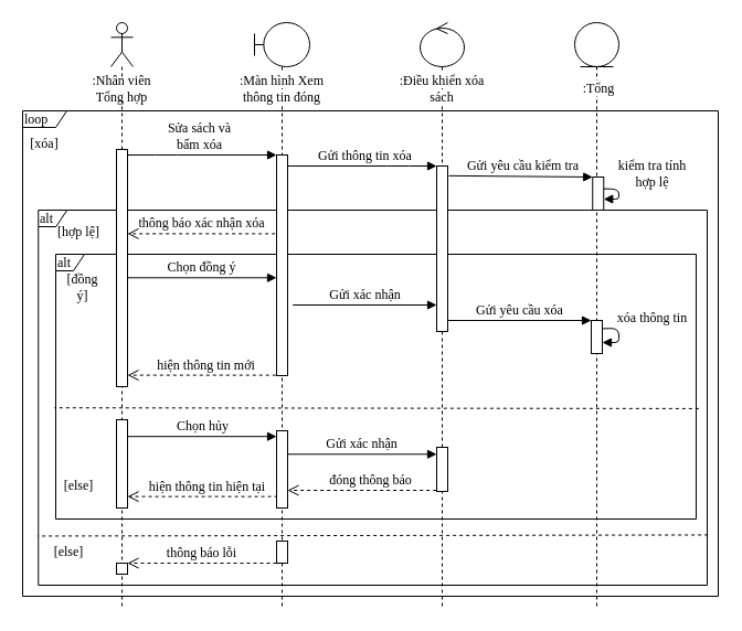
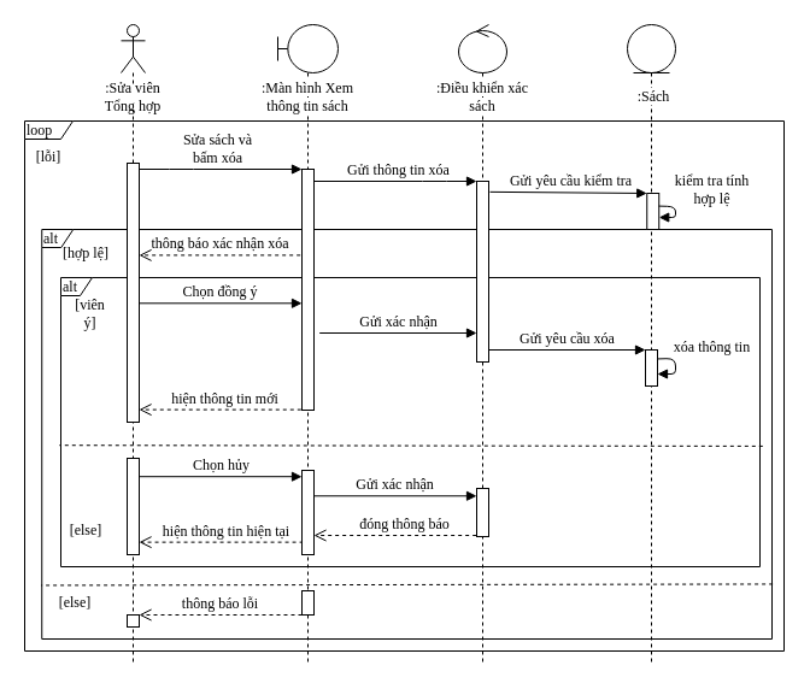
  <mxCell id="0" />
  <mxCell id="1" parent="0" />
  <mxCell id="2" value="loop" style="shape=umlFrame;whiteSpace=wrap;html=1;width=40;height=15;fontFamily=Times New Roman;fontSize=12;align=left;" parent="1" vertex="1"><mxGeometry x="20" y="100" width="630" height="440" as="geometry" /></mxCell>
  <mxCell id="3" value="alt" style="shape=umlFrame;whiteSpace=wrap;html=1;width=26;height=15;fontFamily=Times New Roman;fontSize=12;align=left;" parent="1" vertex="1"><mxGeometry x="34.25" y="190" width="605.75" height="340" as="geometry" /></mxCell>
  <mxCell id="4" value="alt" style="shape=umlFrame;whiteSpace=wrap;html=1;width=26;height=15;fontFamily=Times New Roman;fontSize=12;align=left;" parent="1" vertex="1"><mxGeometry x="50" y="230" width="580" height="240" as="geometry" /></mxCell>
  <mxCell id="5" value="" style="shape=umlLifeline;participant=umlActor;perimeter=lifelinePerimeter;whiteSpace=wrap;html=1;container=1;collapsible=0;recursiveResize=0;verticalAlign=top;spacingTop=36;labelBackgroundColor=#ffffff;outlineConnect=0;fontFamily=Times New Roman;fontSize=11;" parent="1" vertex="1"><mxGeometry x="100" y="20" width="20" height="530" as="geometry" /></mxCell>
  <mxCell id="6" value="" style="html=1;points=[];perimeter=orthogonalPerimeter;fontFamily=Times New Roman;fontSize=12;" parent="5" vertex="1"><mxGeometry x="5" y="115" width="10" height="215" as="geometry" /></mxCell>
  <mxCell id="7" value="" style="html=1;points=[];perimeter=orthogonalPerimeter;fontFamily=Times New Roman;fontSize=12;" parent="5" vertex="1"><mxGeometry x="5" y="490" width="10" height="10" as="geometry" /></mxCell>
  <mxCell id="8" value="" style="html=1;points=[];perimeter=orthogonalPerimeter;fontFamily=Times New Roman;fontSize=12;" parent="5" vertex="1"><mxGeometry x="5" y="360" width="10" height="80" as="geometry" /></mxCell>
  <mxCell id="9" value="" style="shape=umlLifeline;participant=umlControl;perimeter=lifelinePerimeter;whiteSpace=wrap;html=1;container=1;collapsible=0;recursiveResize=0;verticalAlign=top;spacingTop=36;labelBackgroundColor=#ffffff;outlineConnect=0;fontFamily=Times New Roman;fontSize=12;" parent="1" vertex="1"><mxGeometry x="380" y="20" width="40" height="530" as="geometry" /></mxCell>
  <mxCell id="10" value="" style="shape=umlLifeline;participant=umlEntity;perimeter=lifelinePerimeter;whiteSpace=wrap;html=1;container=1;collapsible=0;recursiveResize=0;verticalAlign=top;spacingTop=36;labelBackgroundColor=#ffffff;outlineConnect=0;fontFamily=Times New Roman;fontSize=12;" parent="1" vertex="1"><mxGeometry x="520" y="20" width="40" height="530" as="geometry" /></mxCell>
  <mxCell id="11" value="" style="html=1;points=[];perimeter=orthogonalPerimeter;fontFamily=Times New Roman;fontSize=12;" parent="10" vertex="1"><mxGeometry x="16.25" y="140" width="10" height="30" as="geometry" /></mxCell>
  <mxCell id="12" value="kiểm tra tính&lt;br&gt;hợp lệ" style="html=1;verticalAlign=bottom;endArrow=block;fontFamily=Times New Roman;fontSize=12;exitX=0.977;exitY=0.353;exitDx=0;exitDy=0;exitPerimeter=0;labelBackgroundColor=none;" parent="10" source="11" target="11" edge="1"><mxGeometry x="0.329" y="-31" width="80" relative="1" as="geometry"><mxPoint x="34.96" y="287.44" as="sourcePoint" /><mxPoint x="35" y="300" as="targetPoint" /><Array as="points"><mxPoint x="40" y="151" /><mxPoint x="40" y="160" /></Array><mxPoint x="31" y="25" as="offset" /></mxGeometry></mxCell>
- <mxCell id="13" value=":Nhân viên Tổng hợp" style="text;html=1;strokeColor=none;fillColor=#FFFFFF;align=center;verticalAlign=middle;whiteSpace=wrap;rounded=0;fontSize=12;fontFamily=Times New Roman;" parent="1" vertex="1"><mxGeometry x="75" y="70" width="70" height="20" as="geometry" /></mxCell>
+ <mxCell id="13" value=":Sửa viên Tổng hợp" style="text;html=1;strokeColor=none;fillColor=#FFFFFF;align=center;verticalAlign=middle;whiteSpace=wrap;rounded=0;fontSize=12;fontFamily=Times New Roman;" parent="1" vertex="1"><mxGeometry x="75" y="70" width="70" height="20" as="geometry" /></mxCell>
  <mxCell id="14" value="" style="shape=umlLifeline;participant=umlBoundary;perimeter=lifelinePerimeter;whiteSpace=wrap;html=1;container=1;collapsible=0;recursiveResize=0;verticalAlign=top;spacingTop=36;labelBackgroundColor=#ffffff;outlineConnect=0;fontFamily=Times New Roman;fontSize=12;" parent="1" vertex="1"><mxGeometry x="230" y="20" width="50" height="530" as="geometry" /></mxCell>
  <mxCell id="15" value="" style="html=1;points=[];perimeter=orthogonalPerimeter;fontFamily=Times New Roman;fontSize=12;" parent="14" vertex="1"><mxGeometry x="20" y="120" width="10" height="200" as="geometry" /></mxCell>
  <mxCell id="16" value="" style="html=1;points=[];perimeter=orthogonalPerimeter;fontFamily=Times New Roman;fontSize=12;" parent="14" vertex="1"><mxGeometry x="20" y="470" width="10" height="20" as="geometry" /></mxCell>
  <mxCell id="17" value="&lt;font style=&quot;font-size: 12px&quot;&gt;Sửa sách và&lt;br&gt;bấm xóa&lt;/font&gt;" style="html=1;verticalAlign=bottom;endArrow=block;fontFamily=Times New Roman;fontSize=12;" parent="1" source="6" target="15" edge="1"><mxGeometry x="-0.037" width="80" relative="1" as="geometry"><mxPoint x="130" y="130" as="sourcePoint" /><mxPoint x="220" y="150" as="targetPoint" /><Array as="points"><mxPoint x="150" y="140" /></Array><mxPoint as="offset" /></mxGeometry></mxCell>
  <mxCell id="18" value="Gửi thông tin xóa" style="html=1;verticalAlign=bottom;endArrow=block;fontFamily=Times New Roman;fontSize=12;" parent="1" source="15" target="19" edge="1"><mxGeometry x="0.032" width="80" relative="1" as="geometry"><mxPoint x="260" y="160" as="sourcePoint" /><mxPoint x="404.69" y="160" as="targetPoint" /><Array as="points"><mxPoint x="360" y="150" /></Array><mxPoint as="offset" /></mxGeometry></mxCell>
  <mxCell id="19" value="" style="html=1;points=[];perimeter=orthogonalPerimeter;fontFamily=Times New Roman;fontSize=12;" parent="1" vertex="1"><mxGeometry x="395" y="150" width="10" height="150" as="geometry" /></mxCell>
- <mxCell id="20" value="&lt;span style=&quot;background-color: rgb(255 , 255 , 255)&quot;&gt;:Màn hình Xem thông tin đóng&lt;/span&gt;" style="text;html=1;strokeColor=none;fillColor=none;align=center;verticalAlign=middle;whiteSpace=wrap;rounded=0;fontFamily=Times New Roman;fontSize=12;" parent="1" vertex="1"><mxGeometry x="215" y="70" width="80" height="20" as="geometry" /></mxCell>
- <mxCell id="21" value="&lt;span style=&quot;background-color: rgb(255 , 255 , 255)&quot;&gt;:Điều khiển xóa sách&lt;/span&gt;" style="text;html=1;strokeColor=none;fillColor=none;align=center;verticalAlign=middle;whiteSpace=wrap;rounded=0;fontFamily=Times New Roman;fontSize=12;" parent="1" vertex="1"><mxGeometry x="355" y="70" width="90" height="20" as="geometry" /></mxCell>
- <mxCell id="22" value="&lt;span style=&quot;background-color: rgb(255 , 255 , 255)&quot;&gt;:Tổng&lt;/span&gt;" style="text;html=1;strokeColor=none;fillColor=none;align=center;verticalAlign=middle;whiteSpace=wrap;rounded=0;fontFamily=Times New Roman;fontSize=12;" parent="1" vertex="1"><mxGeometry x="512.5" y="70" width="57.5" height="20" as="geometry" /></mxCell>
- <mxCell id="23" value="[xóa]" style="text;html=1;strokeColor=none;fillColor=none;align=center;verticalAlign=middle;whiteSpace=wrap;rounded=0;fontFamily=Times New Roman;fontSize=12;" parent="1" vertex="1"><mxGeometry x="30" y="120" width="20" height="20" as="geometry" /></mxCell>
+ <mxCell id="20" value="&lt;span style=&quot;background-color: rgb(255 , 255 , 255)&quot;&gt;:Màn hình Xem thông tin sách&lt;/span&gt;" style="text;html=1;strokeColor=none;fillColor=none;align=center;verticalAlign=middle;whiteSpace=wrap;rounded=0;fontFamily=Times New Roman;fontSize=12;" parent="1" vertex="1"><mxGeometry x="215" y="70" width="80" height="20" as="geometry" /></mxCell>
+ <mxCell id="21" value="&lt;span style=&quot;background-color: rgb(255 , 255 , 255)&quot;&gt;:Điều khiển xác sách&lt;/span&gt;" style="text;html=1;strokeColor=none;fillColor=none;align=center;verticalAlign=middle;whiteSpace=wrap;rounded=0;fontFamily=Times New Roman;fontSize=12;" parent="1" vertex="1"><mxGeometry x="355" y="70" width="90" height="20" as="geometry" /></mxCell>
+ <mxCell id="22" value="&lt;span style=&quot;background-color: rgb(255 , 255 , 255)&quot;&gt;:Sách&lt;/span&gt;" style="text;html=1;strokeColor=none;fillColor=none;align=center;verticalAlign=middle;whiteSpace=wrap;rounded=0;fontFamily=Times New Roman;fontSize=12;" parent="1" vertex="1"><mxGeometry x="512.5" y="70" width="57.5" height="20" as="geometry" /></mxCell>
+ <mxCell id="23" value="[lỗi]" style="text;html=1;strokeColor=none;fillColor=none;align=center;verticalAlign=middle;whiteSpace=wrap;rounded=0;fontFamily=Times New Roman;fontSize=12;" parent="1" vertex="1"><mxGeometry x="30" y="120" width="20" height="20" as="geometry" /></mxCell>
  <mxCell id="24" value="[hợp lệ]" style="text;html=1;strokeColor=none;fillColor=none;align=center;verticalAlign=middle;whiteSpace=wrap;rounded=0;fontFamily=Times New Roman;fontSize=12;" parent="1" vertex="1"><mxGeometry x="47.13" y="200" width="48.25" height="20" as="geometry" /></mxCell>
  <mxCell id="25" value="[else]" style="text;html=1;strokeColor=none;fillColor=none;align=center;verticalAlign=middle;whiteSpace=wrap;rounded=0;fontFamily=Times New Roman;fontSize=12;" parent="1" vertex="1"><mxGeometry x="50" y="490" width="24" height="20" as="geometry" /></mxCell>
  <mxCell id="26" value="thông báo xác nhận xóa" style="html=1;verticalAlign=bottom;endArrow=open;dashed=1;endSize=8;fontFamily=Times New Roman;fontSize=12;exitX=-0.133;exitY=0.357;exitDx=0;exitDy=0;exitPerimeter=0;" parent="1" source="15" target="6" edge="1"><mxGeometry relative="1" as="geometry"><mxPoint x="251" y="209.58" as="sourcePoint" /><mxPoint x="115" y="209.58" as="targetPoint" /></mxGeometry></mxCell>
  <mxCell id="27" value="thông báo lỗi" style="html=1;verticalAlign=bottom;endArrow=open;dashed=1;endSize=8;fontFamily=Times New Roman;fontSize=12;" parent="1" source="16" target="7" edge="1"><mxGeometry relative="1" as="geometry"><mxPoint x="250.41" y="655.53" as="sourcePoint" /><mxPoint x="115" y="630" as="targetPoint" /></mxGeometry></mxCell>
- <mxCell id="28" value="[đồng ý]" style="text;html=1;strokeColor=none;fillColor=none;align=center;verticalAlign=middle;whiteSpace=wrap;rounded=0;fontFamily=Times New Roman;fontSize=12;" parent="1" vertex="1"><mxGeometry x="59.25" y="250" width="30.75" height="20" as="geometry" /></mxCell>
+ <mxCell id="28" value="[viên ý]" style="text;html=1;strokeColor=none;fillColor=none;align=center;verticalAlign=middle;whiteSpace=wrap;rounded=0;fontFamily=Times New Roman;fontSize=12;" parent="1" vertex="1"><mxGeometry x="59.25" y="250" width="30.75" height="20" as="geometry" /></mxCell>
  <mxCell id="29" value="[else]" style="text;html=1;strokeColor=none;fillColor=none;align=center;verticalAlign=middle;whiteSpace=wrap;rounded=0;fontFamily=Times New Roman;fontSize=12;" parent="1" vertex="1"><mxGeometry x="59.25" y="430" width="24" height="20" as="geometry" /></mxCell>
  <mxCell id="30" value="Chọn đồng ý" style="html=1;verticalAlign=bottom;endArrow=block;fontFamily=Times New Roman;fontSize=12;exitX=1.033;exitY=0.541;exitDx=0;exitDy=0;exitPerimeter=0;" parent="1" source="6" target="15" edge="1"><mxGeometry width="80" relative="1" as="geometry"><mxPoint x="105" y="266" as="sourcePoint" /><mxPoint x="240" y="266.34" as="targetPoint" /><Array as="points" /></mxGeometry></mxCell>
  <mxCell id="31" value="Gửi xác nhận" style="html=1;verticalAlign=bottom;endArrow=block;fontFamily=Times New Roman;fontSize=12;exitX=1.467;exitY=0.68;exitDx=0;exitDy=0;exitPerimeter=0;" parent="1" source="15" target="19" edge="1"><mxGeometry x="0.005" width="80" relative="1" as="geometry"><mxPoint x="260" y="256" as="sourcePoint" /><mxPoint x="385" y="280.08" as="targetPoint" /><Array as="points" /><mxPoint as="offset" /></mxGeometry></mxCell>
  <mxCell id="32" value="Chọn hủy" style="html=1;verticalAlign=bottom;endArrow=block;fontFamily=Times New Roman;fontSize=12;exitX=0.952;exitY=0.19;exitDx=0;exitDy=0;exitPerimeter=0;" parent="1" source="8" target="42" edge="1"><mxGeometry width="80" relative="1" as="geometry"><mxPoint x="105" y="390" as="sourcePoint" /><mxPoint x="230" y="444.76" as="targetPoint" /><Array as="points" /></mxGeometry></mxCell>
  <mxCell id="33" value="xóa thông tin" style="html=1;verticalAlign=bottom;endArrow=block;fontFamily=Times New Roman;fontSize=12;exitX=0.996;exitY=0.248;exitDx=0;exitDy=0;exitPerimeter=0;" parent="1" source="39" target="39" edge="1"><mxGeometry x="-0.301" y="-30" width="80" relative="1" as="geometry"><mxPoint x="524.87" y="297.85" as="sourcePoint" /><mxPoint x="524.87" y="310.85" as="targetPoint" /><Array as="points"><mxPoint x="560" y="297" /><mxPoint x="560" y="310" /></Array><mxPoint x="60" as="offset" /></mxGeometry></mxCell>
  <mxCell id="34" value="Gửi yêu cầu xóa" style="html=1;verticalAlign=bottom;endArrow=block;fontFamily=Times New Roman;fontSize=12;" parent="1" source="19" target="39" edge="1"><mxGeometry x="0.005" width="80" relative="1" as="geometry"><mxPoint x="394.7" y="290.4" as="sourcePoint" /><mxPoint x="515" y="290.4" as="targetPoint" /><Array as="points" /><mxPoint as="offset" /></mxGeometry></mxCell>
  <mxCell id="35" value="hiện thông tin mới" style="html=1;verticalAlign=bottom;endArrow=open;dashed=1;endSize=8;fontFamily=Times New Roman;fontSize=12;exitX=-0.071;exitY=0.998;exitDx=0;exitDy=0;exitPerimeter=0;" parent="1" source="15" target="6" edge="1"><mxGeometry x="-0.063" relative="1" as="geometry"><mxPoint x="239.46" y="345.44" as="sourcePoint" /><mxPoint x="105" y="345.44" as="targetPoint" /><mxPoint as="offset" /></mxGeometry></mxCell>
  <mxCell id="36" value="Gửi xác nhận" style="html=1;verticalAlign=bottom;endArrow=block;fontFamily=Times New Roman;fontSize=12;exitX=1.013;exitY=0.304;exitDx=0;exitDy=0;exitPerimeter=0;" parent="1" source="42" target="43" edge="1"><mxGeometry width="80" relative="1" as="geometry"><mxPoint x="250" y="400" as="sourcePoint" /><mxPoint x="385" y="400" as="targetPoint" /><Array as="points" /></mxGeometry></mxCell>
  <mxCell id="37" value="đóng thông báo" style="html=1;verticalAlign=bottom;endArrow=open;dashed=1;endSize=8;fontFamily=Times New Roman;fontSize=12;exitX=0.567;exitY=0.975;exitDx=0;exitDy=0;exitPerimeter=0;" parent="1" source="43" target="42" edge="1"><mxGeometry x="-0.063" relative="1" as="geometry"><mxPoint x="396" y="484" as="sourcePoint" /><mxPoint x="241.43" y="430" as="targetPoint" /><mxPoint as="offset" /></mxGeometry></mxCell>
  <mxCell id="38" value="hiện thông tin hiện tại" style="html=1;verticalAlign=bottom;endArrow=open;dashed=1;endSize=8;fontFamily=Times New Roman;fontSize=12;exitX=0.107;exitY=0.852;exitDx=0;exitDy=0;exitPerimeter=0;" parent="1" source="42" target="8" edge="1"><mxGeometry x="-0.063" relative="1" as="geometry"><mxPoint x="234.46" y="440" as="sourcePoint" /><mxPoint x="100" y="440" as="targetPoint" /><mxPoint as="offset" /></mxGeometry></mxCell>
  <mxCell id="39" value="" style="html=1;points=[];perimeter=orthogonalPerimeter;fontFamily=Times New Roman;fontSize=12;" parent="1" vertex="1"><mxGeometry x="535" y="290" width="10" height="30" as="geometry" /></mxCell>
  <mxCell id="40" value="" style="endArrow=none;dashed=1;html=1;fontFamily=Times New Roman;fontSize=12;exitX=1.001;exitY=0.866;exitDx=0;exitDy=0;exitPerimeter=0;entryX=-0.001;entryY=0.869;entryDx=0;entryDy=0;entryPerimeter=0;" parent="1" source="3" target="3" edge="1"><mxGeometry width="50" height="50" relative="1" as="geometry"><mxPoint x="724.97" y="600" as="sourcePoint" /><mxPoint x="10" y="600" as="targetPoint" /><Array as="points" /></mxGeometry></mxCell>
  <mxCell id="41" value="Gửi yêu cầu kiểm tra" style="html=1;verticalAlign=bottom;endArrow=block;fontFamily=Times New Roman;fontSize=12;exitX=1.102;exitY=0.059;exitDx=0;exitDy=0;exitPerimeter=0;" parent="1" source="19" target="11" edge="1"><mxGeometry x="0.032" width="80" relative="1" as="geometry"><mxPoint x="405" y="170" as="sourcePoint" /><mxPoint x="540" y="170" as="targetPoint" /><Array as="points" /><mxPoint as="offset" /></mxGeometry></mxCell>
  <mxCell id="42" value="" style="html=1;points=[];perimeter=orthogonalPerimeter;fontFamily=Times New Roman;fontSize=12;" parent="1" vertex="1"><mxGeometry x="250" y="390" width="10" height="70" as="geometry" /></mxCell>
  <mxCell id="43" value="" style="html=1;points=[];perimeter=orthogonalPerimeter;fontFamily=Times New Roman;fontSize=12;" parent="1" vertex="1"><mxGeometry x="395" y="405" width="10" height="40" as="geometry" /></mxCell>
  <mxCell id="44" value="" style="endArrow=none;dashed=1;html=1;fontFamily=Times New Roman;fontSize=12;entryX=-0.002;entryY=0.58;entryDx=0;entryDy=0;entryPerimeter=0;exitX=1.004;exitY=0.583;exitDx=0;exitDy=0;exitPerimeter=0;" parent="1" source="4" target="4" edge="1"><mxGeometry width="50" height="50" relative="1" as="geometry"><mxPoint x="764.294" y="542" as="sourcePoint" /><mxPoint x="42.819" y="541.62" as="targetPoint" /><Array as="points" /></mxGeometry></mxCell>
